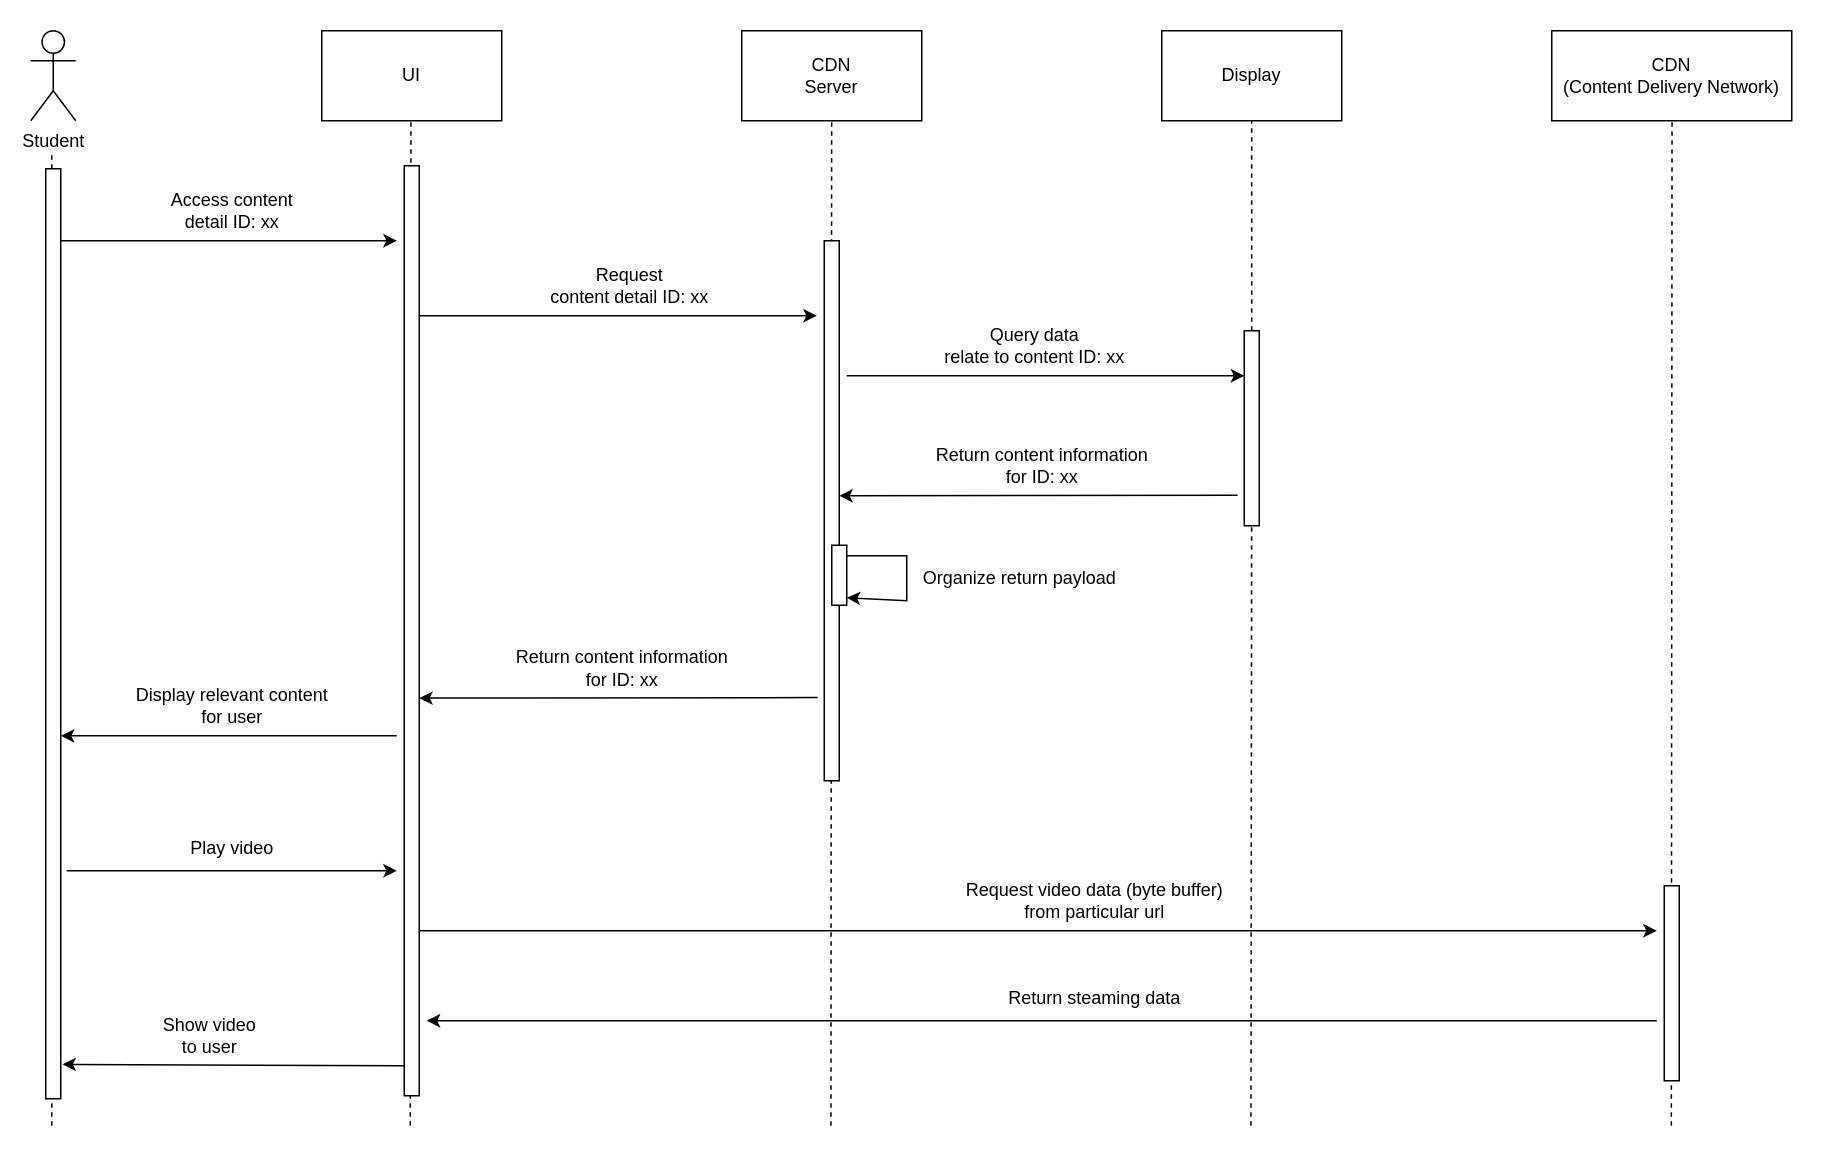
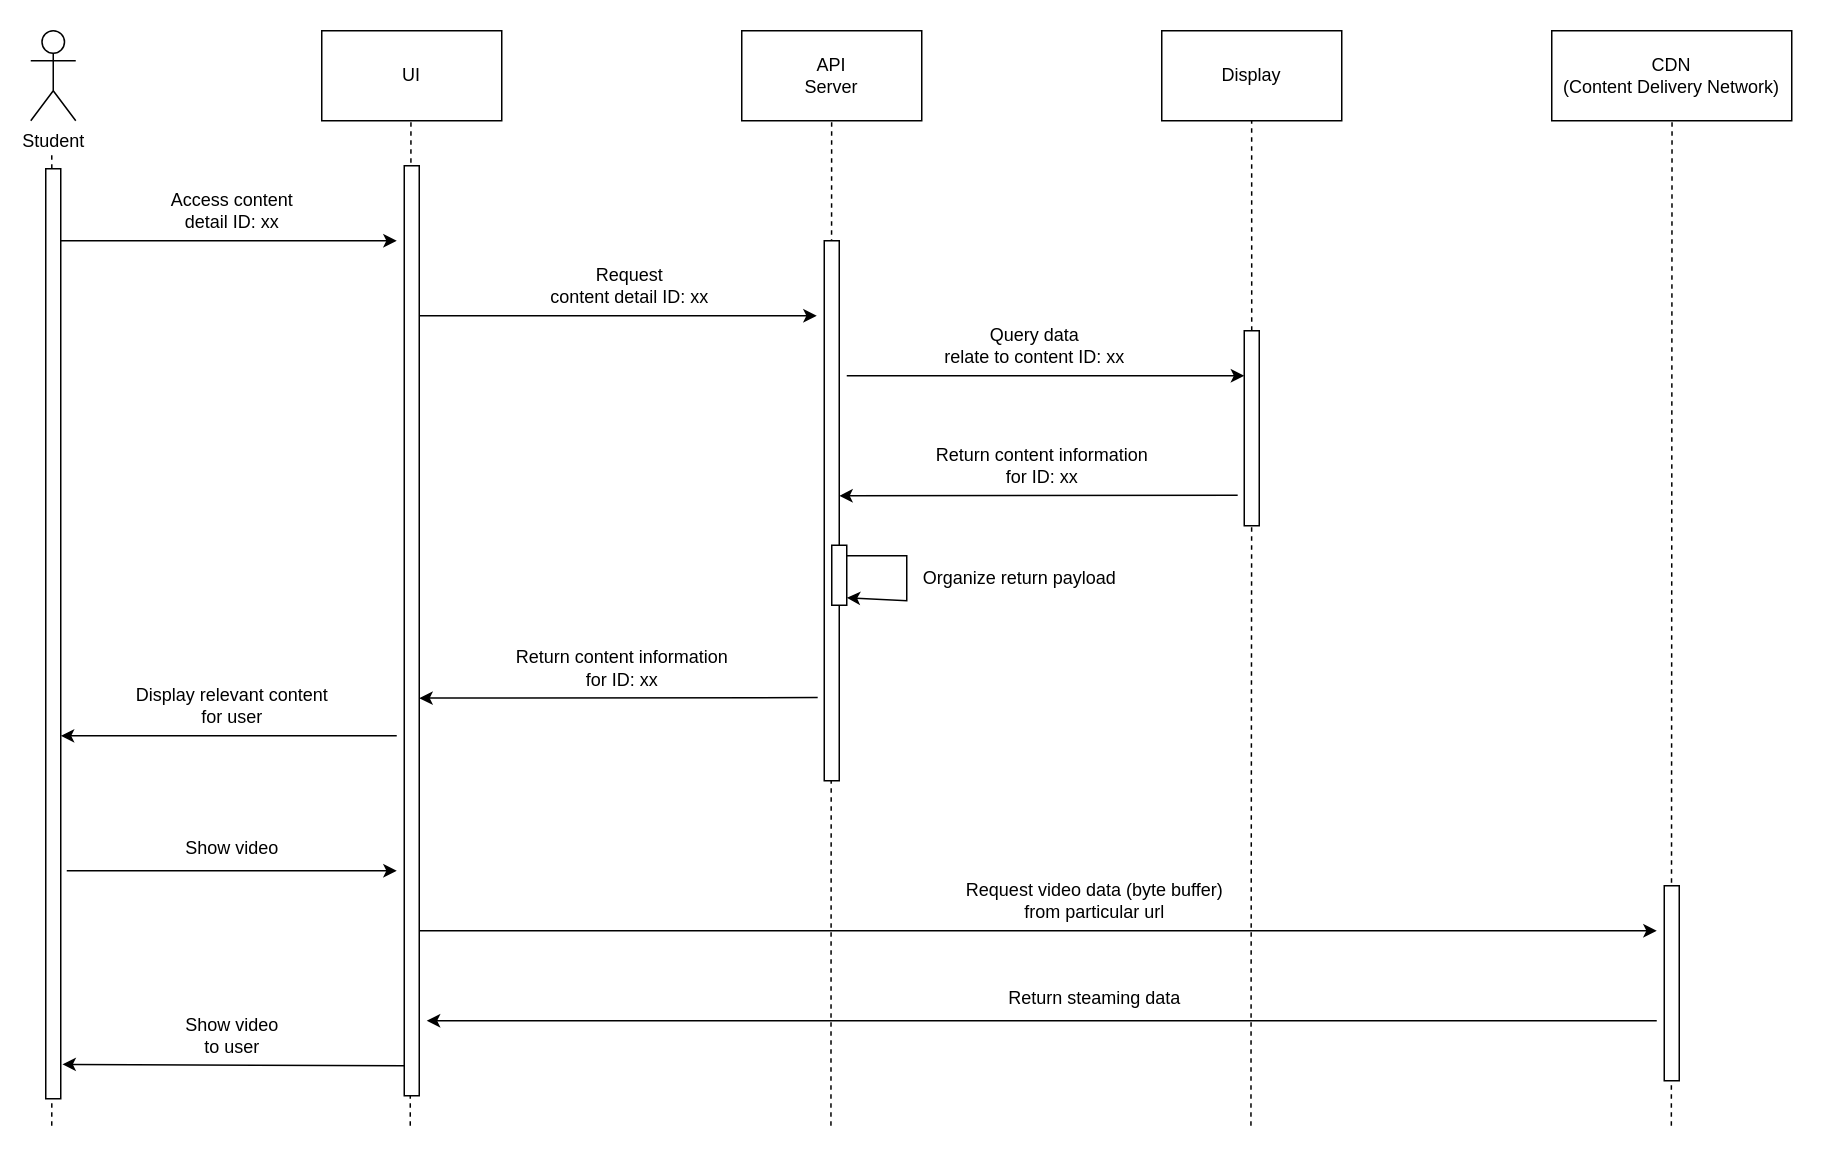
  <mxCell id="0" />
  <mxCell id="1" parent="0" />
  <mxCell id="2" value="Student" style="shape=umlActor;verticalLabelPosition=bottom;verticalAlign=top;html=1;" vertex="1" parent="1"><mxGeometry x="20" y="20" width="30" height="60" as="geometry" /></mxCell>
  <mxCell id="3" value="UI" style="rounded=0;whiteSpace=wrap;html=1;" vertex="1" parent="1"><mxGeometry x="214" y="20" width="120" height="60" as="geometry" /></mxCell>
- <mxCell id="4" value="CDN&lt;div&gt;Server&lt;/div&gt;" style="rounded=0;whiteSpace=wrap;html=1;" vertex="1" parent="1"><mxGeometry x="494" y="20" width="120" height="60" as="geometry" /></mxCell>
+ <mxCell id="4" value="API&lt;div&gt;Server&lt;/div&gt;" style="rounded=0;whiteSpace=wrap;html=1;" vertex="1" parent="1"><mxGeometry x="494" y="20" width="120" height="60" as="geometry" /></mxCell>
  <mxCell id="5" value="CDN&lt;div&gt;(Content Delivery Network)&lt;/div&gt;" style="rounded=0;whiteSpace=wrap;html=1;" vertex="1" parent="1"><mxGeometry x="1034" y="20" width="160" height="60" as="geometry" /></mxCell>
  <mxCell id="6" value="Display" style="rounded=0;whiteSpace=wrap;html=1;" vertex="1" parent="1"><mxGeometry x="774" y="20" width="120" height="60" as="geometry" /></mxCell>
  <mxCell id="7" value="" style="endArrow=none;dashed=1;html=1;rounded=0;" edge="1" parent="1" source="13"><mxGeometry width="50" height="50" relative="1" as="geometry"><mxPoint x="34" y="750" as="sourcePoint" /><mxPoint x="34" y="100" as="targetPoint" /></mxGeometry></mxCell>
  <mxCell id="8" value="" style="endArrow=none;dashed=1;html=1;rounded=0;" edge="1" parent="1"><mxGeometry width="50" height="50" relative="1" as="geometry"><mxPoint x="273" y="750" as="sourcePoint" /><mxPoint x="273.47" y="80" as="targetPoint" /></mxGeometry></mxCell>
  <mxCell id="9" value="" style="endArrow=none;dashed=1;html=1;rounded=0;" edge="1" parent="1"><mxGeometry width="50" height="50" relative="1" as="geometry"><mxPoint x="553.47" y="750" as="sourcePoint" /><mxPoint x="553.94" y="80" as="targetPoint" /></mxGeometry></mxCell>
  <mxCell id="10" value="" style="endArrow=none;dashed=1;html=1;rounded=0;" edge="1" parent="1" source="21"><mxGeometry width="50" height="50" relative="1" as="geometry"><mxPoint x="833.47" y="750" as="sourcePoint" /><mxPoint x="833.94" y="80" as="targetPoint" /></mxGeometry></mxCell>
  <mxCell id="11" value="" style="endArrow=none;dashed=1;html=1;rounded=0;" edge="1" parent="1"><mxGeometry width="50" height="50" relative="1" as="geometry"><mxPoint x="1113.73" y="750" as="sourcePoint" /><mxPoint x="1114.2" y="80" as="targetPoint" /></mxGeometry></mxCell>
  <mxCell id="12" value="" style="endArrow=none;dashed=1;html=1;rounded=0;" edge="1" parent="1" target="13"><mxGeometry width="50" height="50" relative="1" as="geometry"><mxPoint x="34" y="750" as="sourcePoint" /><mxPoint x="34" y="100" as="targetPoint" /></mxGeometry></mxCell>
  <mxCell id="13" value="" style="rounded=0;whiteSpace=wrap;html=1;" vertex="1" parent="1"><mxGeometry x="30" y="112" width="10" height="620" as="geometry" /></mxCell>
  <mxCell id="14" value="" style="rounded=0;whiteSpace=wrap;html=1;" vertex="1" parent="1"><mxGeometry x="269" y="110" width="10" height="620" as="geometry" /></mxCell>
  <mxCell id="15" value="" style="endArrow=classic;html=1;rounded=0;" edge="1" parent="1"><mxGeometry width="50" height="50" relative="1" as="geometry"><mxPoint x="40" y="160" as="sourcePoint" /><mxPoint x="264" y="160" as="targetPoint" /></mxGeometry></mxCell>
  <mxCell id="16" value="Access content&lt;div&gt;detail ID: xx&lt;/div&gt;" style="text;html=1;align=center;verticalAlign=middle;resizable=0;points=[];autosize=1;strokeColor=none;fillColor=none;" vertex="1" parent="1"><mxGeometry x="104" y="120" width="100" height="40" as="geometry" /></mxCell>
  <mxCell id="17" value="" style="rounded=0;whiteSpace=wrap;html=1;" vertex="1" parent="1"><mxGeometry x="549" y="160" width="10" height="360" as="geometry" /></mxCell>
  <mxCell id="18" value="" style="endArrow=classic;html=1;rounded=0;" edge="1" parent="1"><mxGeometry width="50" height="50" relative="1" as="geometry"><mxPoint x="279" y="210" as="sourcePoint" /><mxPoint x="544" y="210" as="targetPoint" /></mxGeometry></mxCell>
  <mxCell id="19" value="Request&lt;div&gt;content detail ID: xx&lt;/div&gt;" style="text;html=1;align=center;verticalAlign=middle;resizable=0;points=[];autosize=1;strokeColor=none;fillColor=none;" vertex="1" parent="1"><mxGeometry x="354" y="170" width="130" height="40" as="geometry" /></mxCell>
  <mxCell id="20" value="" style="endArrow=none;dashed=1;html=1;rounded=0;" edge="1" parent="1" target="21"><mxGeometry width="50" height="50" relative="1" as="geometry"><mxPoint x="833.47" y="750" as="sourcePoint" /><mxPoint x="833.94" y="80" as="targetPoint" /></mxGeometry></mxCell>
  <mxCell id="21" value="" style="rounded=0;whiteSpace=wrap;html=1;" vertex="1" parent="1"><mxGeometry x="829" y="220" width="10" height="130" as="geometry" /></mxCell>
  <mxCell id="22" value="" style="endArrow=classic;html=1;rounded=0;" edge="1" parent="1"><mxGeometry width="50" height="50" relative="1" as="geometry"><mxPoint x="564" y="250" as="sourcePoint" /><mxPoint x="829" y="250" as="targetPoint" /></mxGeometry></mxCell>
  <mxCell id="23" value="Query data&lt;div&gt;relate to content ID: xx&lt;/div&gt;" style="text;html=1;align=center;verticalAlign=middle;resizable=0;points=[];autosize=1;strokeColor=none;fillColor=none;" vertex="1" parent="1"><mxGeometry x="619" y="210" width="140" height="40" as="geometry" /></mxCell>
  <mxCell id="24" value="" style="endArrow=classic;html=1;rounded=0;entryX=1.331;entryY=0.315;entryDx=0;entryDy=0;entryPerimeter=0;exitX=-0.106;exitY=0.696;exitDx=0;exitDy=0;exitPerimeter=0;" edge="1" parent="1"><mxGeometry width="50" height="50" relative="1" as="geometry"><mxPoint x="824.63" y="329.69" as="sourcePoint" /><mxPoint x="559" y="330.04" as="targetPoint" /></mxGeometry></mxCell>
  <mxCell id="25" value="&lt;div&gt;Return content information&lt;/div&gt;&lt;div&gt;for ID: xx&lt;/div&gt;" style="text;html=1;align=center;verticalAlign=middle;resizable=0;points=[];autosize=1;strokeColor=none;fillColor=none;" vertex="1" parent="1"><mxGeometry x="614" y="290" width="160" height="40" as="geometry" /></mxCell>
  <mxCell id="26" value="" style="endArrow=classic;html=1;rounded=0;entryX=1.331;entryY=0.315;entryDx=0;entryDy=0;entryPerimeter=0;exitX=-0.106;exitY=0.696;exitDx=0;exitDy=0;exitPerimeter=0;" edge="1" parent="1"><mxGeometry width="50" height="50" relative="1" as="geometry"><mxPoint x="544.63" y="464.57" as="sourcePoint" /><mxPoint x="279" y="464.92" as="targetPoint" /></mxGeometry></mxCell>
  <mxCell id="27" value="&lt;div&gt;Return content information&lt;/div&gt;&lt;div&gt;for ID: xx&lt;/div&gt;" style="text;html=1;align=center;verticalAlign=middle;resizable=0;points=[];autosize=1;strokeColor=none;fillColor=none;" vertex="1" parent="1"><mxGeometry x="334" y="424.88" width="160" height="40" as="geometry" /></mxCell>
  <mxCell id="28" value="" style="html=1;points=[[0,0,0,0,5],[0,1,0,0,-5],[1,0,0,0,5],[1,1,0,0,-5]];perimeter=orthogonalPerimeter;outlineConnect=0;targetShapes=umlLifeline;portConstraint=eastwest;newEdgeStyle={&quot;curved&quot;:0,&quot;rounded&quot;:0};" vertex="1" parent="1"><mxGeometry x="554" y="363" width="10" height="40" as="geometry" /></mxCell>
  <mxCell id="29" value="" style="endArrow=classic;html=1;rounded=0;entryX=1;entryY=1;entryDx=0;entryDy=-5;entryPerimeter=0;" edge="1" parent="1" target="28"><mxGeometry width="50" height="50" relative="1" as="geometry"><mxPoint x="564" y="370" as="sourcePoint" /><mxPoint x="574" y="400" as="targetPoint" /><Array as="points"><mxPoint x="604" y="370" /><mxPoint x="604" y="390" /><mxPoint x="604" y="400" /></Array></mxGeometry></mxCell>
  <mxCell id="30" value="Organize return payload" style="text;html=1;align=center;verticalAlign=middle;resizable=0;points=[];autosize=1;strokeColor=none;fillColor=none;" vertex="1" parent="1"><mxGeometry x="604" y="370" width="150" height="30" as="geometry" /></mxCell>
  <mxCell id="31" value="" style="endArrow=classic;html=1;rounded=0;entryX=1.331;entryY=0.315;entryDx=0;entryDy=0;entryPerimeter=0;" edge="1" parent="1"><mxGeometry width="50" height="50" relative="1" as="geometry"><mxPoint x="264" y="490" as="sourcePoint" /><mxPoint x="40" y="490.04" as="targetPoint" /></mxGeometry></mxCell>
  <mxCell id="32" value="&lt;div&gt;Display relevant content&lt;/div&gt;&lt;div&gt;for user&lt;/div&gt;" style="text;html=1;align=center;verticalAlign=middle;resizable=0;points=[];autosize=1;strokeColor=none;fillColor=none;" vertex="1" parent="1"><mxGeometry x="79" y="450" width="150" height="40" as="geometry" /></mxCell>
  <mxCell id="33" value="" style="rounded=0;whiteSpace=wrap;html=1;" vertex="1" parent="1"><mxGeometry x="1109" y="590" width="10" height="130" as="geometry" /></mxCell>
  <mxCell id="34" value="" style="endArrow=classic;html=1;rounded=0;" edge="1" parent="1"><mxGeometry width="50" height="50" relative="1" as="geometry"><mxPoint x="44" y="580" as="sourcePoint" /><mxPoint x="264" y="580" as="targetPoint" /></mxGeometry></mxCell>
- <mxCell id="35" value="&lt;div&gt;Play video&lt;/div&gt;" style="text;html=1;align=center;verticalAlign=middle;resizable=0;points=[];autosize=1;strokeColor=none;fillColor=none;" vertex="1" parent="1"><mxGeometry x="114" y="550" width="80" height="30" as="geometry" /></mxCell>
+ <mxCell id="35" value="&lt;div&gt;Show video&lt;/div&gt;" style="text;html=1;align=center;verticalAlign=middle;resizable=0;points=[];autosize=1;strokeColor=none;fillColor=none;" vertex="1" parent="1"><mxGeometry x="114" y="550" width="80" height="30" as="geometry" /></mxCell>
  <mxCell id="36" value="" style="endArrow=classic;html=1;rounded=0;" edge="1" parent="1"><mxGeometry width="50" height="50" relative="1" as="geometry"><mxPoint x="279" y="620" as="sourcePoint" /><mxPoint x="1104" y="620" as="targetPoint" /></mxGeometry></mxCell>
  <mxCell id="37" value="&lt;div&gt;Request video data (byte buffer)&lt;/div&gt;&lt;div&gt;from particular url&lt;/div&gt;" style="text;html=1;align=center;verticalAlign=middle;resizable=0;points=[];autosize=1;strokeColor=none;fillColor=none;" vertex="1" parent="1"><mxGeometry x="634" y="580" width="190" height="40" as="geometry" /></mxCell>
  <mxCell id="38" value="" style="endArrow=classic;html=1;rounded=0;" edge="1" parent="1"><mxGeometry width="50" height="50" relative="1" as="geometry"><mxPoint x="1104" y="680" as="sourcePoint" /><mxPoint x="284" y="680" as="targetPoint" /></mxGeometry></mxCell>
  <mxCell id="39" value="&lt;div&gt;Return steaming data&lt;/div&gt;" style="text;html=1;align=center;verticalAlign=middle;resizable=0;points=[];autosize=1;strokeColor=none;fillColor=none;" vertex="1" parent="1"><mxGeometry x="659" y="650" width="140" height="30" as="geometry" /></mxCell>
  <mxCell id="40" value="" style="endArrow=classic;html=1;rounded=0;entryX=1.109;entryY=0.963;entryDx=0;entryDy=0;entryPerimeter=0;" edge="1" parent="1" target="13"><mxGeometry width="50" height="50" relative="1" as="geometry"><mxPoint x="269" y="710" as="sourcePoint" /><mxPoint x="489" y="710" as="targetPoint" /></mxGeometry></mxCell>
- <mxCell id="41" value="Show video&lt;div&gt;to user&lt;/div&gt;" style="text;html=1;align=center;verticalAlign=middle;resizable=0;points=[];autosize=1;strokeColor=none;fillColor=none;" vertex="1" parent="1"><mxGeometry x="94" y="670" width="90" height="40" as="geometry" /></mxCell>
+ <mxCell id="41" value="Show video&lt;div&gt;to user&lt;/div&gt;" style="text;html=1;align=center;verticalAlign=middle;resizable=0;points=[];autosize=1;strokeColor=none;fillColor=none;" vertex="1" parent="1"><mxGeometry x="109" y="670" width="90" height="40" as="geometry" /></mxCell>
